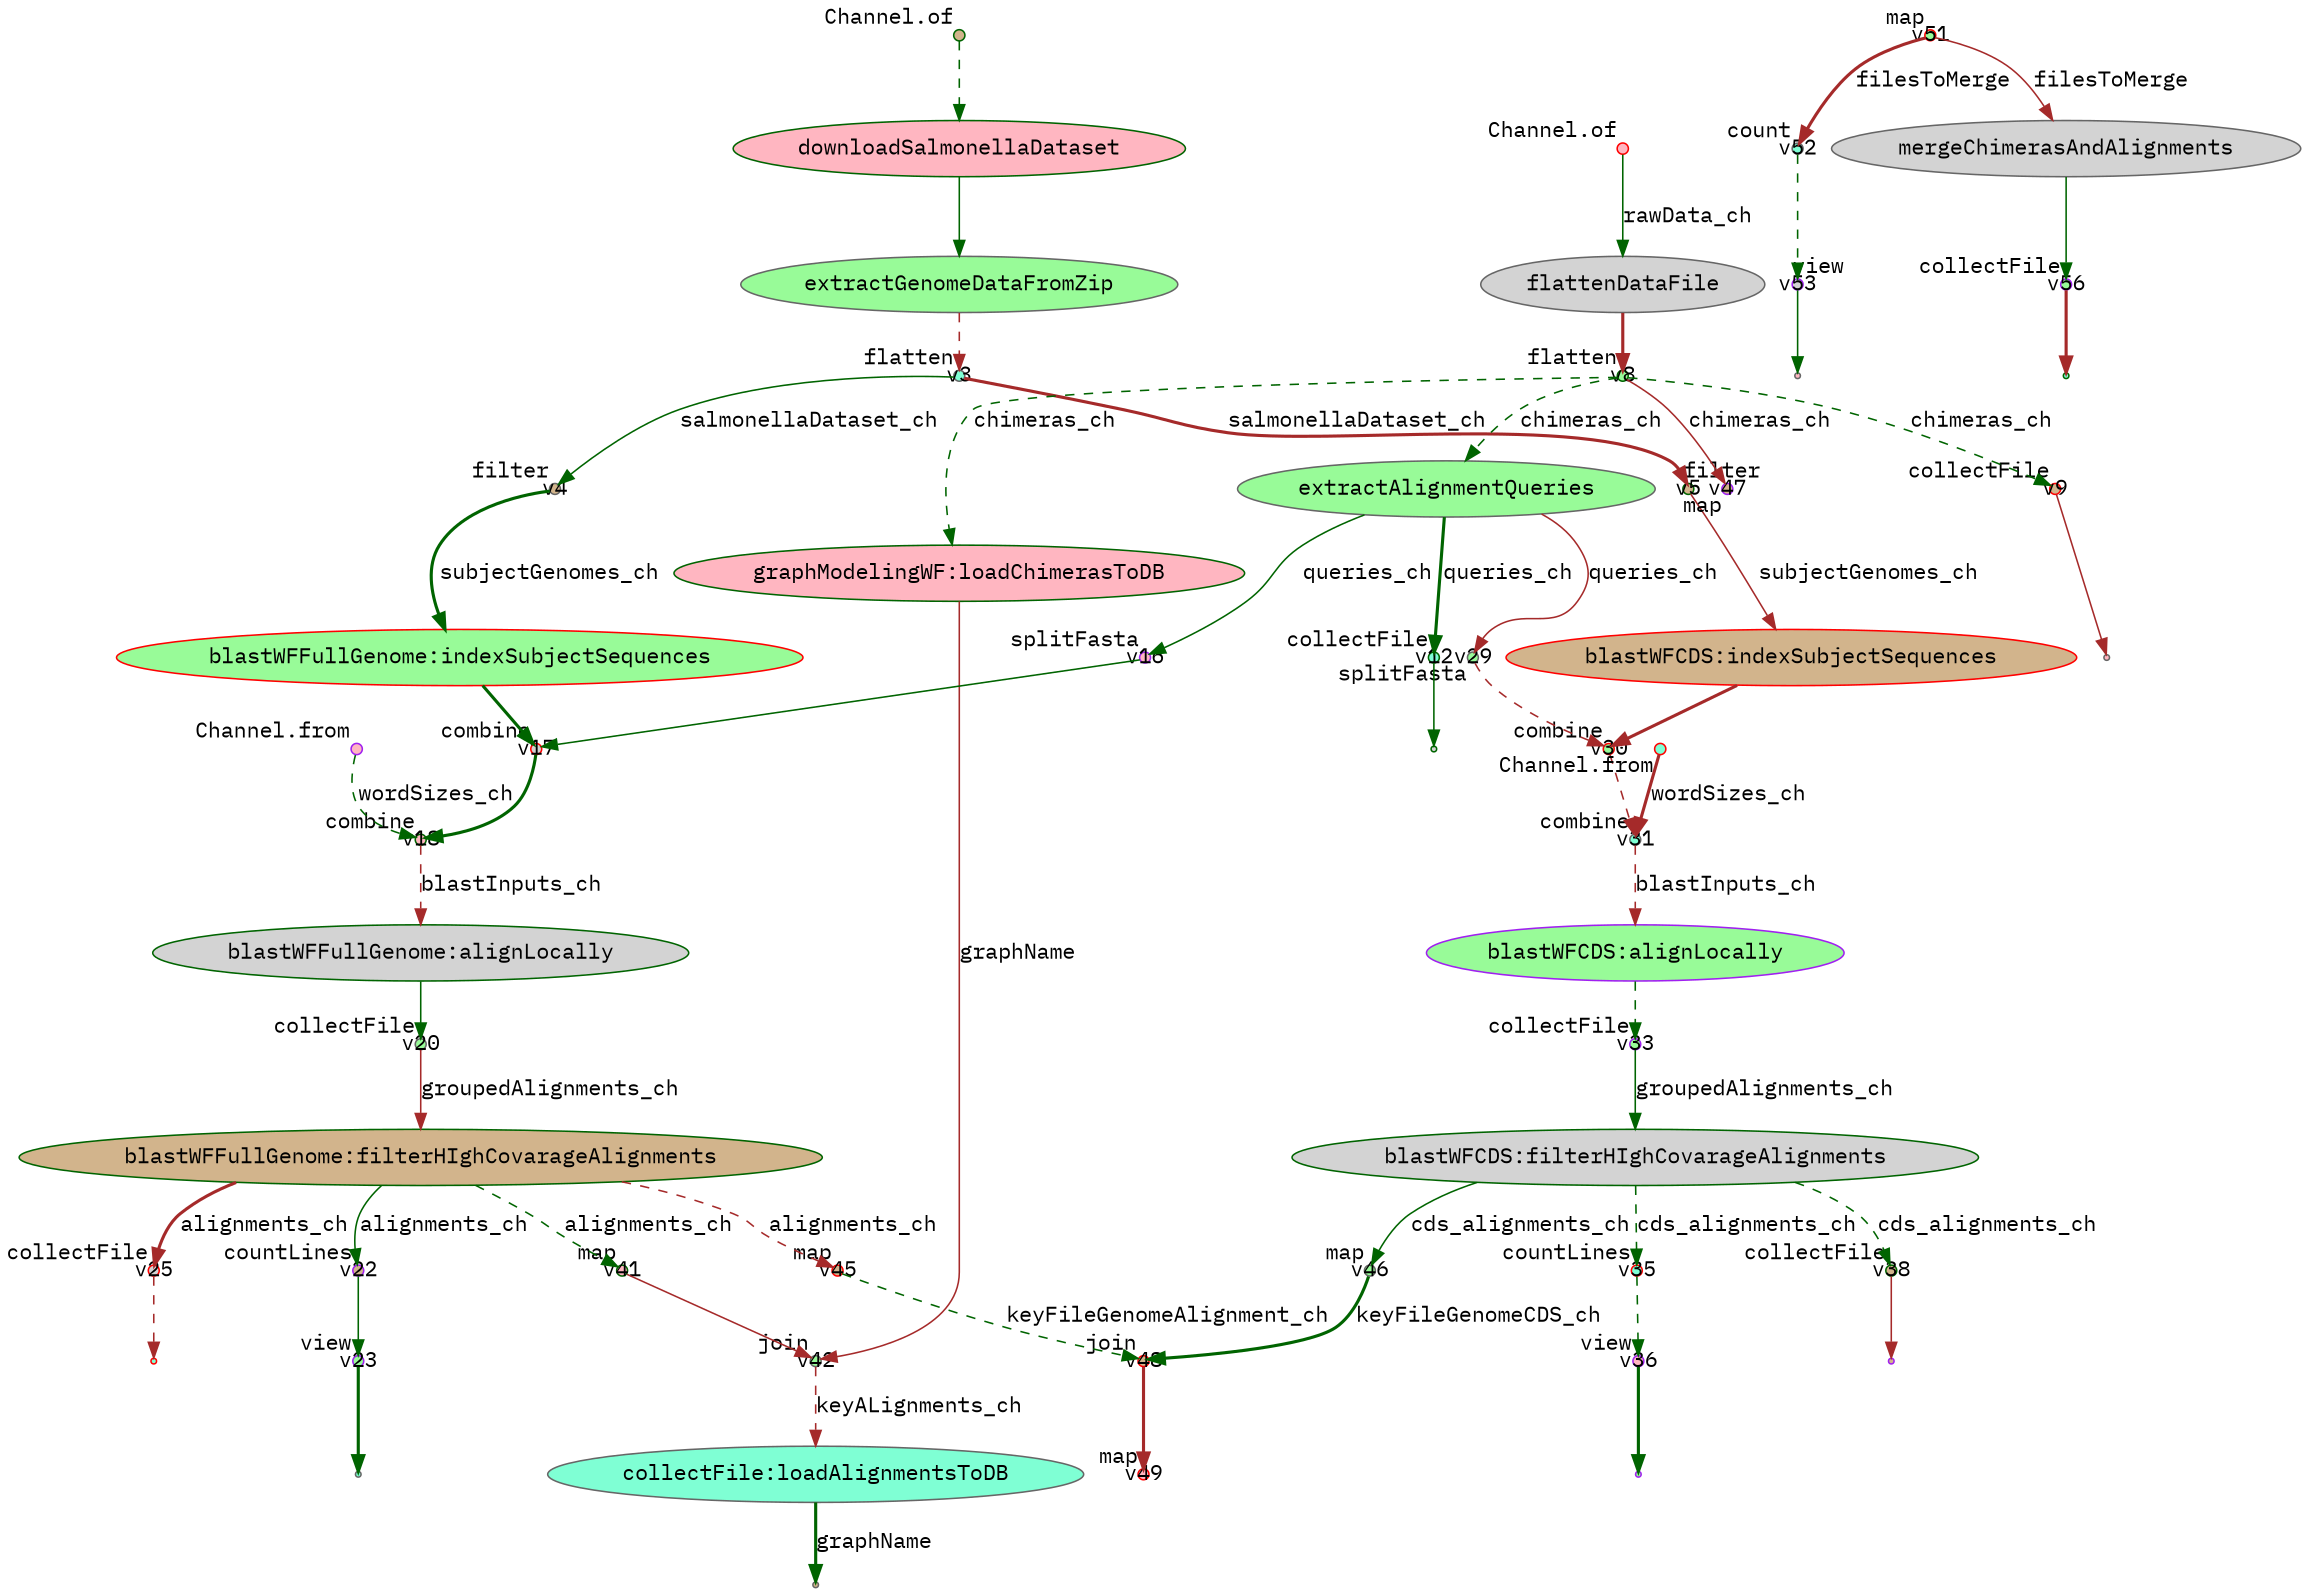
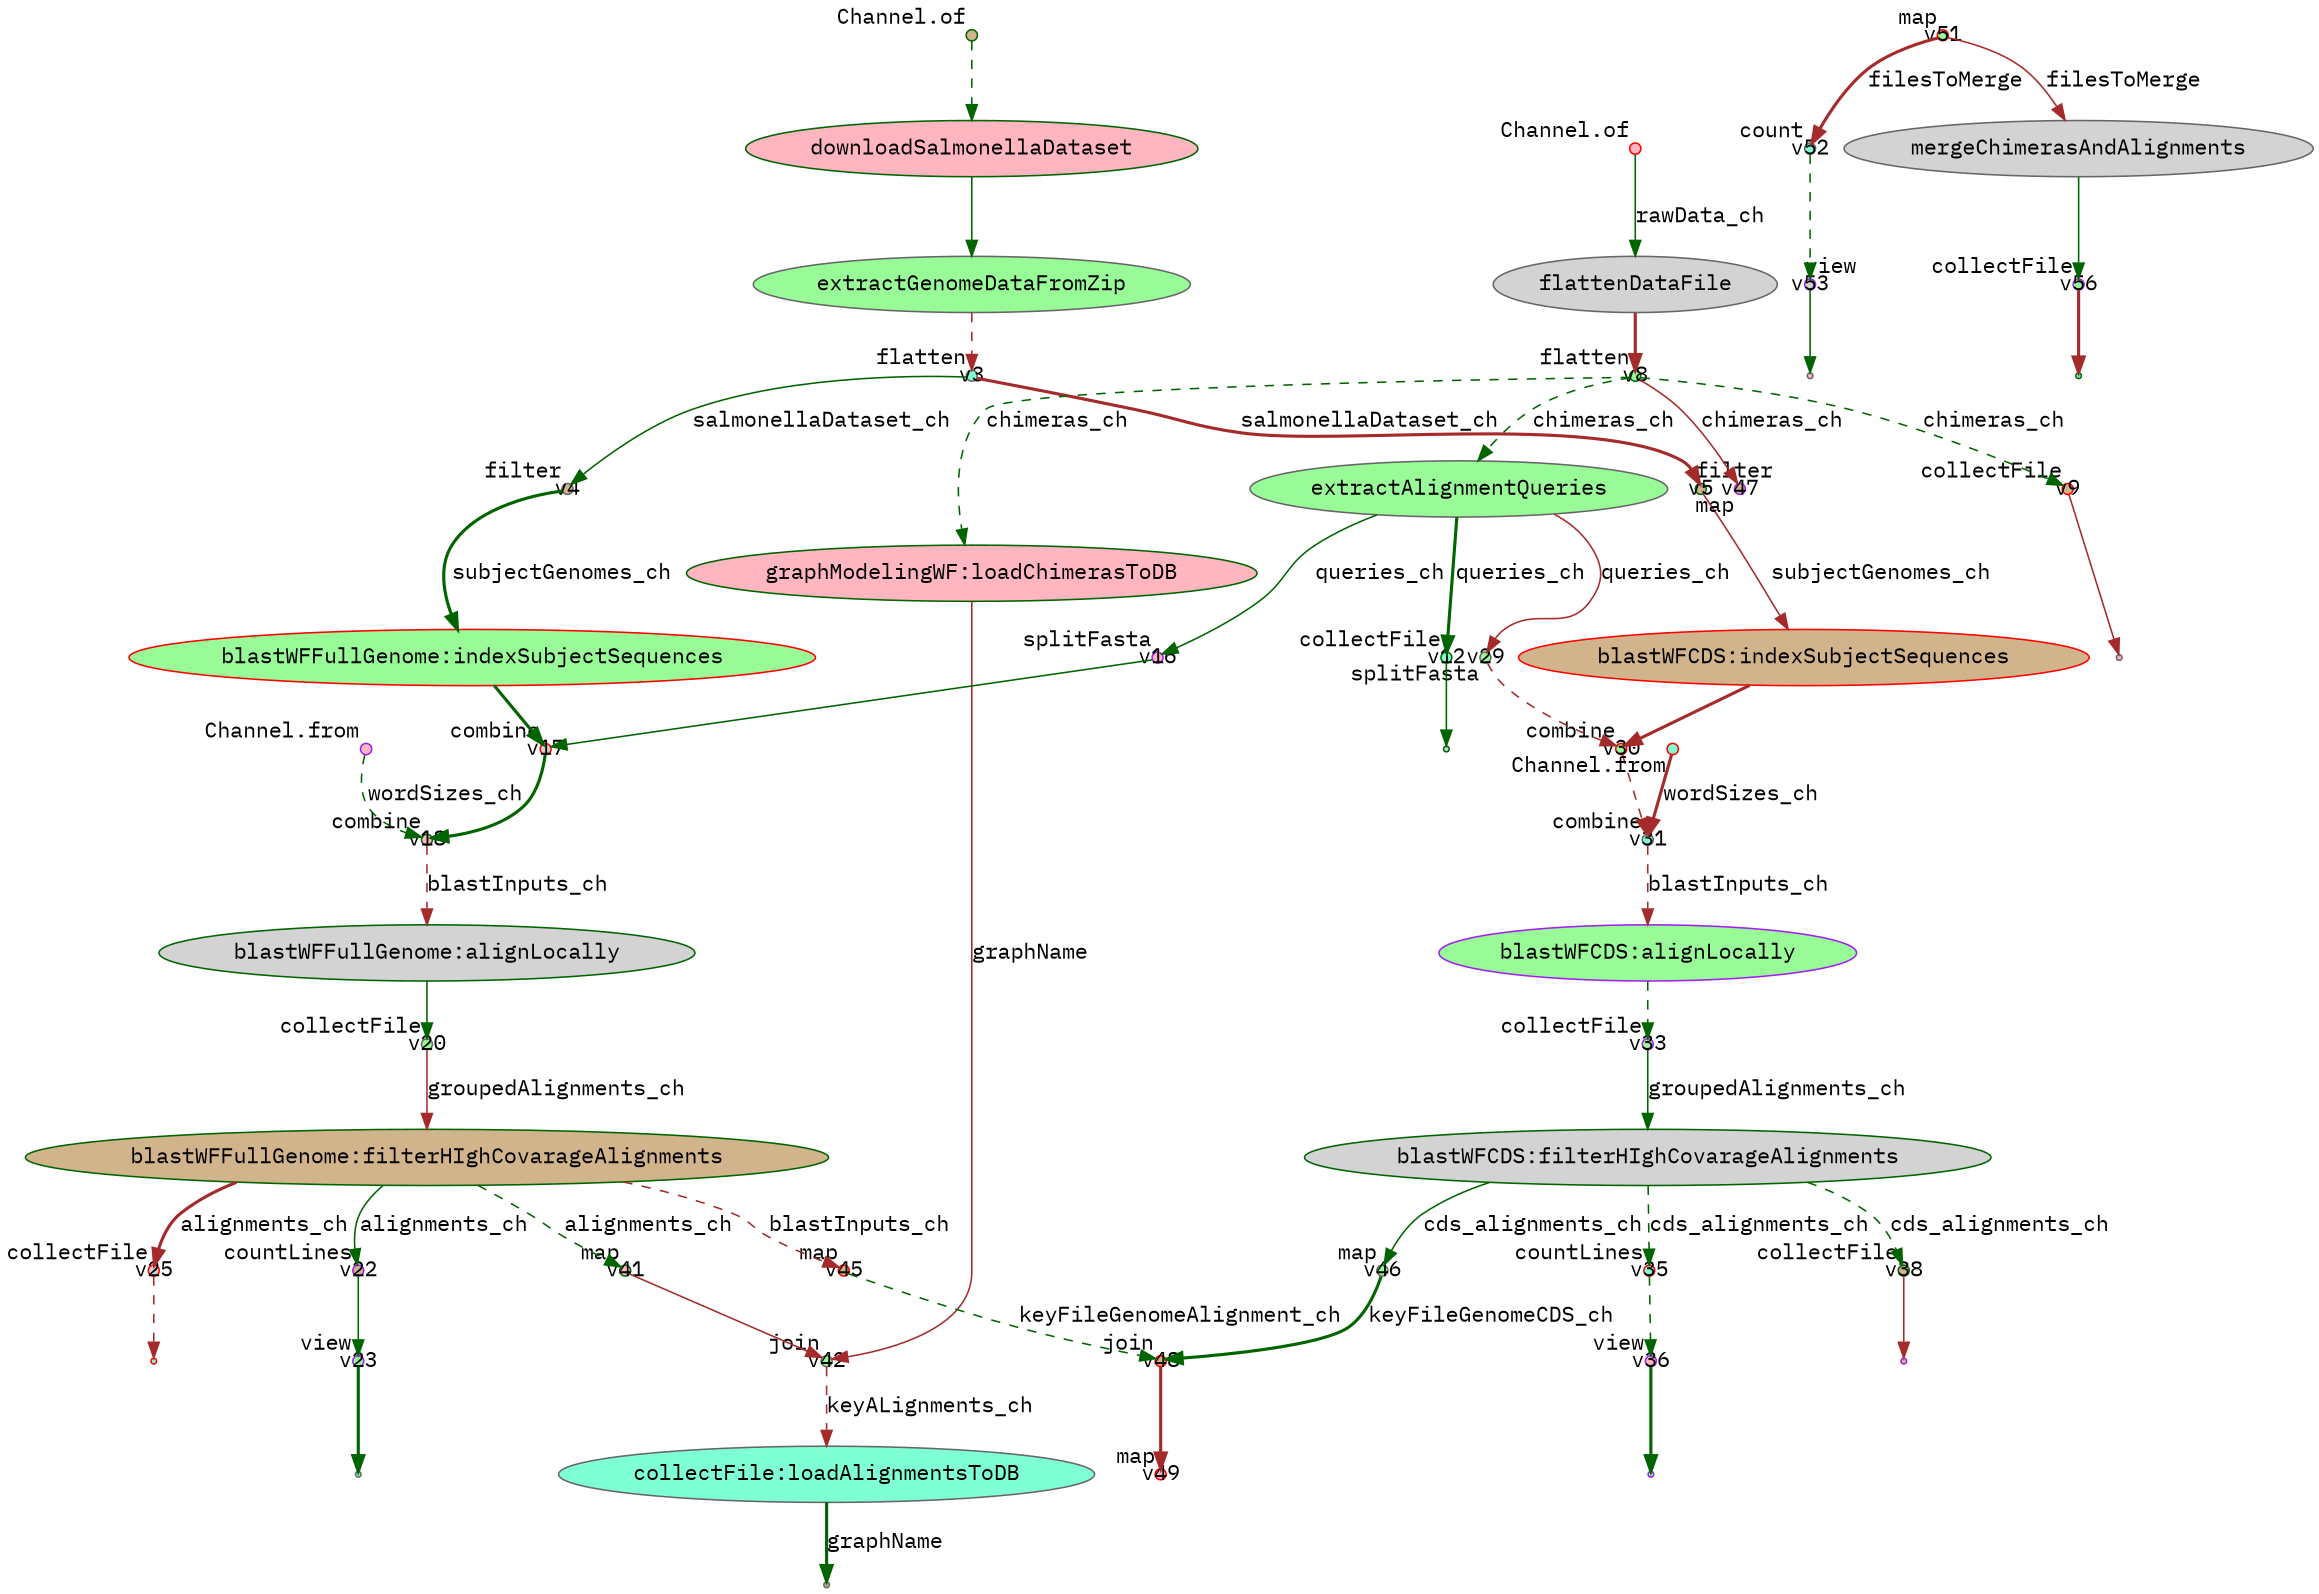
  digraph {
    fontname="IBM Plex Mono"
    node [color=gray40 fillcolor=palegreen fixedsize=true fontname="IBM Plex Mono" shape=circle style=filled]
    edge [color=darkgreen fontname="IBM Plex Mono" style=solid]
    v0 [color=darkgreen fillcolor=tan shape=point width=0.1 xlabel="Channel.of"]
    n2 [color=darkgreen fillcolor=lightpink label=downloadSalmonellaDataset fixedsize="" shape=""]
    n3 [label=extractGenomeDataFromZip fixedsize="" shape=""]
    v3 [fillcolor=aquamarine width=0.1 xlabel=flatten]
    v4 [fillcolor=tan width=0.1 xlabel=filter]
    v5 [color=darkgreen fillcolor=tan width=0.1 xlabel=filter]
    n7 [color=red label="blastWFFullGenome:indexSubjectSequences" fixedsize="" shape=""]
    n8 [color=red fillcolor=tan label="blastWFCDS:indexSubjectSequences" fixedsize="" shape=""]
    v17 [color=red fillcolor=lightgrey width=0.1 xlabel=combine]
    v18 [color=darkgreen fillcolor=lightpink width=0.1 xlabel=combine]
    v30 [color=red width=0.1 xlabel=combine]
    v31 [fillcolor=aquamarine width=0.1 xlabel=combine]
    v6 [color=red fillcolor=lightpink shape=point width=0.1 xlabel="Channel.of"]
    n14 [fillcolor=lightgrey label=flattenDataFile fixedsize="" shape=""]
    v8 [color=darkgreen width=0.1 xlabel=flatten]
    v9 [color=red fillcolor=tan width=0.1 xlabel=collectFile]
    n17 [label=extractAlignmentQueries fixedsize="" shape=""]
    n18 [color=darkgreen fillcolor=lightpink label="graphModelingWF:loadChimerasToDB" fixedsize="" shape=""]
    v47 [color=purple fillcolor=tan width=0.1 xlabel=map]
    v10 [fillcolor=lightpink shape=point fixedsize=""]
    v12 [color=darkgreen fillcolor=aquamarine width=0.1 xlabel=collectFile]
    v16 [color=purple fillcolor=lightpink width=0.1 xlabel=splitFasta]
    v29 [width=0.1 xlabel=splitFasta]
    v42 [width=0.1 xlabel=join]
    v13 [color=darkgreen fillcolor=lightgrey shape=point fixedsize=""]
    v14 [color=purple fillcolor=lightpink shape=point width=0.1 xlabel="Channel.from"]
    n27 [color=darkgreen fillcolor=lightgrey label="blastWFFullGenome:alignLocally" fixedsize="" shape=""]
    v20 [width=0.1 xlabel=collectFile]
    n29 [color=darkgreen fillcolor=tan label="blastWFFullGenome:filterHIghCovarageAlignments" fixedsize="" shape=""]
    v22 [color=purple fillcolor=tan width=0.1 xlabel=countLines]
    v25 [color=red fillcolor=lightgrey width=0.1 xlabel=collectFile]
    v41 [color=darkgreen fillcolor=lightpink width=0.1 xlabel=map]
    v45 [color=red fillcolor=tan width=0.1 xlabel=map]
    v23 [color=purple width=0.1 xlabel=view]
    v26 [color=red fillcolor=aquamarine shape=point fixedsize=""]
    v48 [color=red fillcolor=tan width=0.1 xlabel=join]
    v24 [fillcolor=aquamarine shape=point fixedsize=""]
    v27 [color=red fillcolor=aquamarine shape=point width=0.1 xlabel="Channel.from"]
    n39 [color=purple label="blastWFCDS:alignLocally" fixedsize="" shape=""]
    v33 [color=purple width=0.1 xlabel=collectFile]
    n41 [color=darkgreen fillcolor=lightgrey label="blastWFCDS:filterHIghCovarageAlignments" fixedsize="" shape=""]
    v35 [color=red fillcolor=aquamarine width=0.1 xlabel=countLines]
    v38 [color=darkgreen fillcolor=tan width=0.1 xlabel=collectFile]
    v46 [width=0.1 xlabel=map]
    v36 [color=purple fillcolor=lightpink width=0.1 xlabel=view]
    v39 [color=purple fillcolor=tan shape=point fixedsize=""]
    v37 [color=purple shape=point fixedsize=""]
    n48 [fillcolor=aquamarine label="collectFile:loadAlignmentsToDB" fixedsize="" shape=""]
    v44 [fillcolor=tan shape=point fixedsize=""]
    v49 [color=red fillcolor=lightpink width=0.1 xlabel=map]
    v51 [color=red width=0.1 xlabel=map]
    v52 [fillcolor=aquamarine width=0.1 xlabel=count]
    n53 [fillcolor=lightgrey label=mergeChimerasAndAlignments fixedsize="" shape=""]
    v53 [color=purple fillcolor=lightgrey width=0.1 xlabel=view]
    v56 [color=purple width=0.1 xlabel=collectFile]
    v54 [fillcolor=lightpink shape=point fixedsize=""]
    v57 [color=darkgreen fillcolor=aquamarine shape=point fixedsize=""]
    v0 -> n2 [style=dashed]
    n2 -> n3
    n3 -> v3 [color=brown style=dashed]
    v3 -> v4 [label=salmonellaDataset_ch]
    v3 -> v5 [color=brown label=salmonellaDataset_ch style=bold]
    v4 -> n7 [label=subjectGenomes_ch style=bold]
    v5 -> n8 [color=brown label=subjectGenomes_ch]
    n7 -> v17 [style=bold]
    n8 -> v30 [color=brown style=bold]
    v17 -> v18 [style=bold]
    v18 -> n27 [color=brown label=blastInputs_ch style=dashed]
    v30 -> v31 [color=brown style=dashed]
    v31 -> n39 [color=brown label=blastInputs_ch style=dashed]
    v6 -> n14 [label=rawData_ch]
    n14 -> v8 [color=brown style=bold]
    v8 -> v9 [label=chimeras_ch style=dashed]
    v8 -> n17 [label=chimeras_ch style=dashed]
    v8 -> n18 [label=chimeras_ch style=dashed]
    v8 -> v47 [color=brown label=chimeras_ch]
    v9 -> v10 [color=brown]
    n17 -> v12 [label=queries_ch style=bold]
    n17 -> v16 [label=queries_ch]
    n17 -> v29 [color=brown label=queries_ch]
    n18 -> v42 [color=brown label=graphName]
    v12 -> v13
    v16 -> v17
    v29 -> v30 [color=brown style=dashed]
    v42 -> n48 [color=brown label=keyALignments_ch style=dashed]
    v14 -> v18 [label=wordSizes_ch style=dashed]
    n27 -> v20
    v20 -> n29 [color=brown label=groupedAlignments_ch]
    n29 -> v22 [label=alignments_ch]
    n29 -> v25 [color=brown label=alignments_ch style=bold]
    n29 -> v41 [label=alignments_ch style=dashed]
-   n29 -> v45 [color=brown label=alignments_ch style=dashed]
+   n29 -> v45 [color=brown label=blastInputs_ch style=dashed]
    v22 -> v23
    v25 -> v26 [color=brown style=dashed]
    v41 -> v42 [color=brown]
    v45 -> v48 [label=keyFileGenomeAlignment_ch style=dashed]
    v23 -> v24 [style=bold]
    v48 -> v49 [color=brown style=bold]
    v27 -> v31 [color=brown label=wordSizes_ch style=bold]
    n39 -> v33 [style=dashed]
    v33 -> n41 [label=groupedAlignments_ch]
    n41 -> v35 [label=cds_alignments_ch style=dashed]
    n41 -> v38 [label=cds_alignments_ch style=dashed]
    n41 -> v46 [label=cds_alignments_ch]
    v35 -> v36 [style=dashed]
    v38 -> v39 [color=brown]
    v46 -> v48 [label=keyFileGenomeCDS_ch style=bold]
    v36 -> v37 [style=bold]
    n48 -> v44 [label=graphName style=bold]
    v51 -> v52 [color=brown label=filesToMerge style=bold]
    v51 -> n53 [color=brown label=filesToMerge]
    v52 -> v53 [style=dashed]
    n53 -> v56
    v53 -> v54
    v56 -> v57 [color=brown style=bold]
  }
